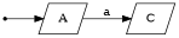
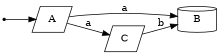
  digraph {
    rankdir=LR
    node [shape=parallelogram]
    S [shape=point]
    A
+   B [shape=cylinder]
    C
    S -> A
+   A -> B [label=a]
    A -> C [label=a]
+   C -> B [label=b]
  }
